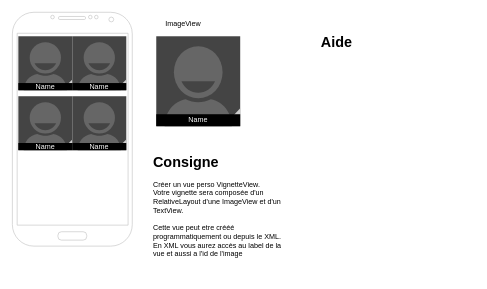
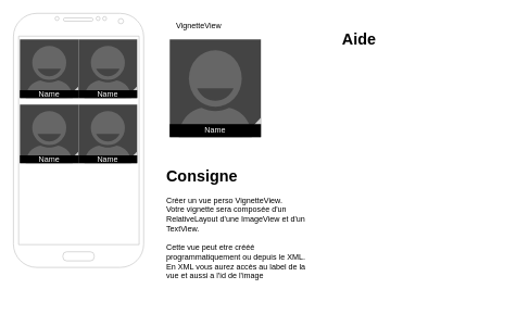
  <mxCell id="0" />
  <mxCell id="1" parent="0" />
  <mxCell id="2" value="" style="verticalLabelPosition=bottom;verticalAlign=top;html=1;shadow=0;dashed=0;strokeWidth=1;shape=mxgraph.android.phone2;strokeColor=#c0c0c0;" vertex="1" parent="1"><mxGeometry x="20" y="20" width="200" height="390" as="geometry" /></mxCell>
  <mxCell id="3" value="" style="group" vertex="1" connectable="0" parent="1"><mxGeometry x="260" y="60" width="140" height="150" as="geometry" /></mxCell>
  <mxCell id="4" value="" style="verticalLabelPosition=bottom;verticalAlign=top;html=1;shadow=0;dashed=0;strokeWidth=1;shape=mxgraph.android.contact_badge_normal;" vertex="1" parent="3"><mxGeometry width="140" height="150" as="geometry" /></mxCell>
  <mxCell id="5" value="Name" style="text;html=1;align=center;verticalAlign=middle;whiteSpace=wrap;rounded=0;labelBackgroundColor=none;fillColor=#000;fontColor=#FFFFFF;" vertex="1" parent="3"><mxGeometry y="130" width="140" height="20" as="geometry" /></mxCell>
- <mxCell id="6" value="ImageView" style="text;html=1;strokeColor=none;fillColor=none;align=center;verticalAlign=middle;whiteSpace=wrap;rounded=0;labelBackgroundColor=none;" vertex="1" parent="1"><mxGeometry x="260" y="30" width="90" height="20" as="geometry" /></mxCell>
+ <mxCell id="6" value="VignetteView" style="text;html=1;strokeColor=none;fillColor=none;align=center;verticalAlign=middle;whiteSpace=wrap;rounded=0;labelBackgroundColor=none;" vertex="1" parent="1"><mxGeometry x="260" y="30" width="90" height="20" as="geometry" /></mxCell>
  <mxCell id="7" value="" style="group" vertex="1" connectable="0" parent="1"><mxGeometry x="30" y="60" width="90" height="90" as="geometry" /></mxCell>
  <mxCell id="8" value="" style="verticalLabelPosition=bottom;verticalAlign=top;html=1;shadow=0;dashed=0;strokeWidth=1;shape=mxgraph.android.contact_badge_normal;" vertex="1" parent="7"><mxGeometry width="90" height="90" as="geometry" /></mxCell>
  <mxCell id="9" value="Name" style="text;html=1;align=center;verticalAlign=middle;whiteSpace=wrap;rounded=0;labelBackgroundColor=none;fillColor=#000;fontColor=#FFFFFF;" vertex="1" parent="7"><mxGeometry y="78" width="90" height="12" as="geometry" /></mxCell>
  <mxCell id="10" value="" style="group" vertex="1" connectable="0" parent="1"><mxGeometry x="120" y="60" width="90" height="90" as="geometry" /></mxCell>
  <mxCell id="11" value="" style="verticalLabelPosition=bottom;verticalAlign=top;html=1;shadow=0;dashed=0;strokeWidth=1;shape=mxgraph.android.contact_badge_normal;" vertex="1" parent="10"><mxGeometry width="90" height="90" as="geometry" /></mxCell>
  <mxCell id="12" value="Name" style="text;html=1;align=center;verticalAlign=middle;whiteSpace=wrap;rounded=0;labelBackgroundColor=none;fillColor=#000;fontColor=#FFFFFF;" vertex="1" parent="10"><mxGeometry y="78" width="90" height="12" as="geometry" /></mxCell>
  <mxCell id="13" value="" style="group" vertex="1" connectable="0" parent="1"><mxGeometry x="30" y="160" width="90" height="90" as="geometry" /></mxCell>
  <mxCell id="14" value="" style="verticalLabelPosition=bottom;verticalAlign=top;html=1;shadow=0;dashed=0;strokeWidth=1;shape=mxgraph.android.contact_badge_normal;" vertex="1" parent="13"><mxGeometry width="90" height="90" as="geometry" /></mxCell>
  <mxCell id="15" value="Name" style="text;html=1;align=center;verticalAlign=middle;whiteSpace=wrap;rounded=0;labelBackgroundColor=none;fillColor=#000;fontColor=#FFFFFF;" vertex="1" parent="13"><mxGeometry y="78" width="90" height="12" as="geometry" /></mxCell>
  <mxCell id="16" value="" style="group" vertex="1" connectable="0" parent="1"><mxGeometry x="120" y="160" width="90" height="90" as="geometry" /></mxCell>
  <mxCell id="17" value="" style="verticalLabelPosition=bottom;verticalAlign=top;html=1;shadow=0;dashed=0;strokeWidth=1;shape=mxgraph.android.contact_badge_normal;" vertex="1" parent="16"><mxGeometry width="90" height="90" as="geometry" /></mxCell>
  <mxCell id="18" value="Name" style="text;html=1;align=center;verticalAlign=middle;whiteSpace=wrap;rounded=0;labelBackgroundColor=none;fillColor=#000;fontColor=#FFFFFF;" vertex="1" parent="16"><mxGeometry y="78" width="90" height="12" as="geometry" /></mxCell>
  <mxCell id="19" value="&lt;h1&gt;Consigne&lt;/h1&gt;&lt;div&gt;Créer un vue perso VignetteView.&lt;/div&gt;&lt;div&gt;Votre vignette sera composée d'un RelativeLayout d'une ImageView et d'un TextView.&lt;/div&gt;&lt;div&gt;&lt;br&gt;&lt;/div&gt;&lt;div&gt;Cette vue peut etre crééé programmatiquement ou depuis le XML. En XML vous aurez accès au label de la vue et aussi a l'id de l'image&lt;/div&gt;&lt;div&gt;&lt;br&gt;&lt;/div&gt;" style="text;html=1;strokeColor=none;fillColor=none;spacing=5;spacingTop=-20;whiteSpace=wrap;overflow=hidden;rounded=0;labelBackgroundColor=none;fontColor=#000000;" vertex="1" parent="1"><mxGeometry x="250" y="250" width="230" height="210" as="geometry" /></mxCell>
- <mxCell id="20" value="&lt;h1&gt;Aide&lt;/h1&gt;&lt;div&gt;&lt;br&gt;&lt;/div&gt;" style="text;html=1;strokeColor=none;fillColor=none;spacing=5;spacingTop=-20;whiteSpace=wrap;overflow=hidden;rounded=0;labelBackgroundColor=none;fontColor=#000000;" vertex="1" parent="1"><mxGeometry x="530" y="50" width="270" height="400" as="geometry" /></mxCell>
+ <mxCell id="20" value="&lt;h1&gt;Aide&lt;/h1&gt;&lt;div&gt;&lt;br&gt;&lt;/div&gt;" style="text;html=1;strokeColor=none;fillColor=none;spacing=5;spacingTop=-20;whiteSpace=wrap;overflow=hidden;rounded=0;labelBackgroundColor=none;fontColor=#000000;" vertex="1" parent="1"><mxGeometry x="520" y="40" width="270" height="400" as="geometry" /></mxCell>
